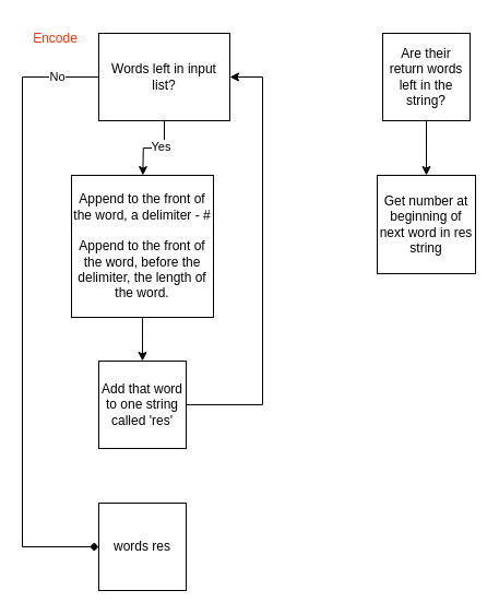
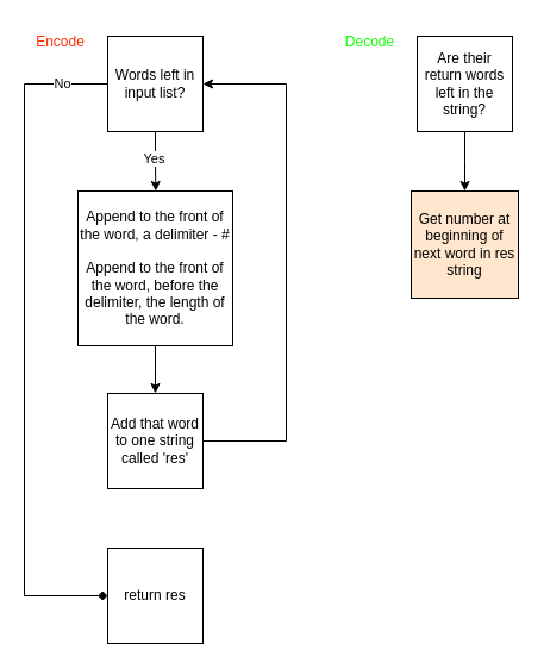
  <mxCell id="0" />
  <mxCell id="1" parent="0" />
  <mxCell id="2" style="edgeStyle=orthogonalEdgeStyle;rounded=0;orthogonalLoop=1;jettySize=auto;html=1;exitX=0.5;exitY=1;exitDx=0;exitDy=0;" edge="1" parent="1" source="6"><mxGeometry relative="1" as="geometry"><mxPoint x="130.333" y="160" as="targetPoint" /></mxGeometry></mxCell>
  <mxCell id="3" value="Yes" style="edgeLabel;html=1;align=center;verticalAlign=middle;resizable=0;points=[];" vertex="1" connectable="0" parent="2"><mxGeometry x="-0.152" y="-2" relative="1" as="geometry"><mxPoint as="offset" /></mxGeometry></mxCell>
  <mxCell id="4" style="edgeStyle=orthogonalEdgeStyle;rounded=0;orthogonalLoop=1;jettySize=auto;html=1;entryX=0;entryY=0.5;entryDx=0;entryDy=0;endArrow=diamond;" edge="1" parent="1" source="6" target="12"><mxGeometry relative="1" as="geometry"><mxPoint x="20" y="470.533" as="targetPoint" /><Array as="points"><mxPoint x="20" y="70" /><mxPoint x="20" y="500" /></Array></mxGeometry></mxCell>
  <mxCell id="5" value="No" style="edgeLabel;html=1;align=center;verticalAlign=middle;resizable=0;points=[];" vertex="1" connectable="0" parent="4"><mxGeometry x="-0.862" y="-1" relative="1" as="geometry"><mxPoint as="offset" /></mxGeometry></mxCell>
- <mxCell id="6" value="Words left in input list?" style="whiteSpace=wrap;html=1;aspect=fixed;" vertex="1" parent="1"><mxGeometry x="90" y="30" width="120" height="80" as="geometry" /></mxCell>
+ <mxCell id="6" value="Words left in input list?" style="whiteSpace=wrap;html=1;aspect=fixed;" vertex="1" parent="1"><mxGeometry x="90" y="30" width="80" height="80" as="geometry" /></mxCell>
  <mxCell id="7" value="Encode" style="text;html=1;align=center;verticalAlign=middle;resizable=0;points=[];autosize=1;strokeColor=none;fillColor=none;fontColor=#FF2F05;" vertex="1" parent="1"><mxGeometry x="20" y="20" width="60" height="30" as="geometry" /></mxCell>
  <mxCell id="8" style="edgeStyle=orthogonalEdgeStyle;rounded=0;orthogonalLoop=1;jettySize=auto;html=1;" edge="1" parent="1" source="9"><mxGeometry relative="1" as="geometry"><mxPoint x="130" y="330" as="targetPoint" /></mxGeometry></mxCell>
  <mxCell id="9" value="Append to the front of the word, a delimiter - #&lt;div&gt;&lt;br&gt;&lt;/div&gt;&lt;div&gt;Append to the front of the word, before the delimiter, the length of the word.&lt;/div&gt;" style="whiteSpace=wrap;html=1;aspect=fixed;" vertex="1" parent="1"><mxGeometry x="65" y="160" width="130" height="130" as="geometry" /></mxCell>
  <mxCell id="10" style="edgeStyle=orthogonalEdgeStyle;rounded=0;orthogonalLoop=1;jettySize=auto;html=1;exitX=1;exitY=0.5;exitDx=0;exitDy=0;entryX=1;entryY=0.5;entryDx=0;entryDy=0;" edge="1" parent="1" source="11" target="6"><mxGeometry relative="1" as="geometry"><Array as="points"><mxPoint x="240" y="370" /><mxPoint x="240" y="70" /></Array></mxGeometry></mxCell>
  <mxCell id="11" value="Add that word to one string called 'res'" style="whiteSpace=wrap;html=1;aspect=fixed;" vertex="1" parent="1"><mxGeometry x="90" y="330" width="80" height="80" as="geometry" /></mxCell>
- <mxCell id="12" value="words res" style="whiteSpace=wrap;html=1;aspect=fixed;" vertex="1" parent="1"><mxGeometry x="90" y="460" width="80" height="80" as="geometry" /></mxCell>
+ <mxCell id="12" value="return res" style="whiteSpace=wrap;html=1;aspect=fixed;" vertex="1" parent="1"><mxGeometry x="90" y="460" width="80" height="80" as="geometry" /></mxCell>
+ <mxCell id="13" value="Decode" style="text;html=1;align=center;verticalAlign=middle;resizable=0;points=[];autosize=1;strokeColor=none;fillColor=none;fontColor=#13FF03;" vertex="1" parent="1"><mxGeometry x="280" y="20" width="60" height="30" as="geometry" /></mxCell>
  <mxCell id="14" style="edgeStyle=orthogonalEdgeStyle;rounded=0;orthogonalLoop=1;jettySize=auto;html=1;" edge="1" parent="1" source="15"><mxGeometry relative="1" as="geometry"><mxPoint x="390" y="160" as="targetPoint" /></mxGeometry></mxCell>
  <mxCell id="15" value="Are their return words left in the string?" style="whiteSpace=wrap;html=1;aspect=fixed;" vertex="1" parent="1"><mxGeometry x="350" y="30" width="80" height="80" as="geometry" /></mxCell>
- <mxCell id="16" value="Get number at beginning of next word in res string" style="whiteSpace=wrap;html=1;aspect=fixed;" vertex="1" parent="1"><mxGeometry x="345" y="160" width="90" height="90" as="geometry" /></mxCell>
+ <mxCell id="16" value="Get number at beginning of next word in res string" style="whiteSpace=wrap;html=1;aspect=fixed;fillColor=#ffe6cc;" vertex="1" parent="1"><mxGeometry x="345" y="160" width="90" height="90" as="geometry" /></mxCell>
